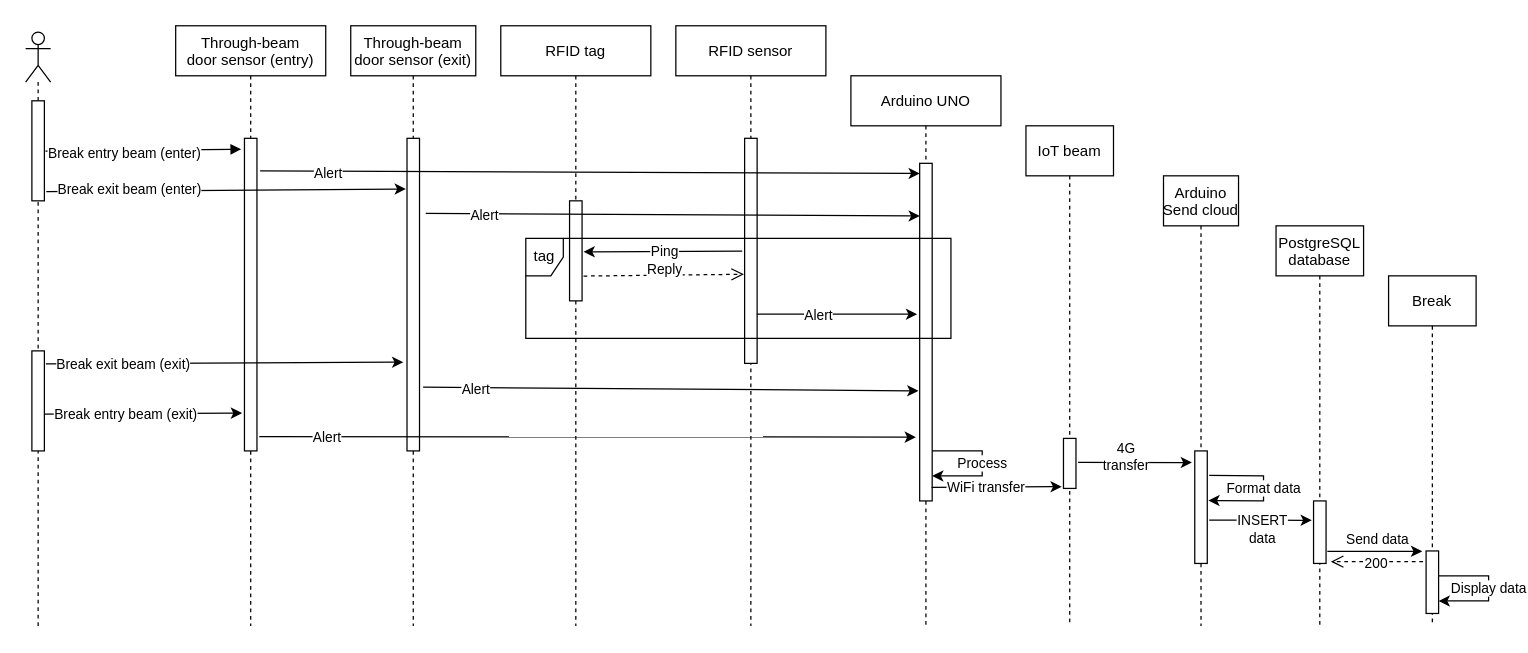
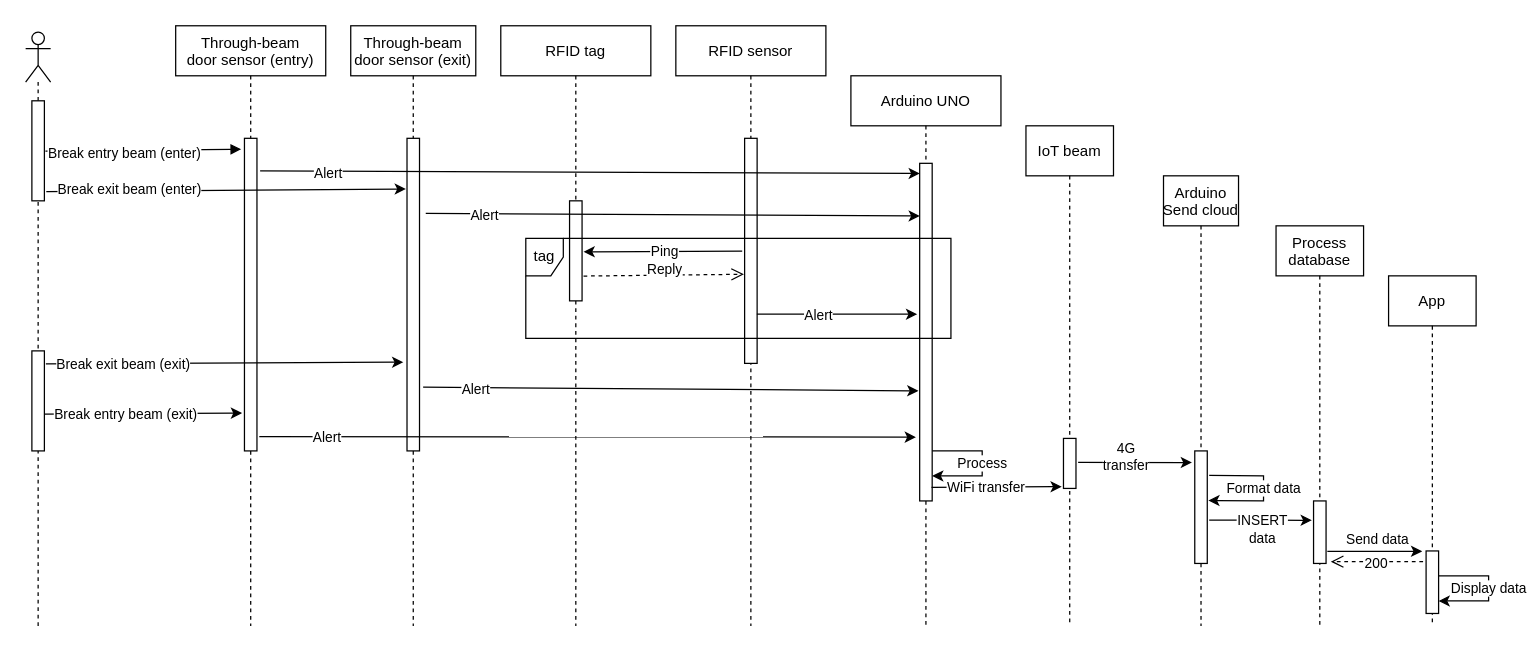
  <mxCell id="0" />
  <mxCell id="1" parent="0" />
  <mxCell id="2" value="Through-beam &#10;door sensor (entry)" style="shape=umlLifeline;perimeter=lifelinePerimeter;container=1;collapsible=0;recursiveResize=0;rounded=0;shadow=0;strokeWidth=1;" parent="1" vertex="1"><mxGeometry x="140" y="20" width="120" height="480" as="geometry" /></mxCell>
  <mxCell id="3" value="" style="points=[];perimeter=orthogonalPerimeter;rounded=0;shadow=0;strokeWidth=1;" parent="2" vertex="1"><mxGeometry x="55" y="90" width="10" height="250" as="geometry" /></mxCell>
  <mxCell id="4" value="Through-beam &#10;door sensor (exit)" style="shape=umlLifeline;perimeter=lifelinePerimeter;container=1;collapsible=0;recursiveResize=0;rounded=0;shadow=0;strokeWidth=1;" parent="1" vertex="1"><mxGeometry x="280" y="20" width="100" height="480" as="geometry" /></mxCell>
  <mxCell id="5" value="" style="points=[];perimeter=orthogonalPerimeter;rounded=0;shadow=0;strokeWidth=1;" parent="4" vertex="1"><mxGeometry x="45" y="90" width="10" height="250" as="geometry" /></mxCell>
  <mxCell id="6" value="" style="verticalAlign=bottom;endArrow=block;shadow=0;strokeWidth=1;exitX=1.083;exitY=0.502;exitDx=0;exitDy=0;exitPerimeter=0;entryX=-0.262;entryY=0.035;entryDx=0;entryDy=0;entryPerimeter=0;" parent="1" source="18" target="3" edge="1"><mxGeometry x="-0.663" relative="1" as="geometry"><mxPoint x="100" y="160" as="sourcePoint" /><mxPoint y="105" as="targetPoint" x="190" /><mxPoint as="offset" /></mxGeometry></mxCell>
  <mxCell id="7" value="Break entry beam (enter)" style="edgeLabel;html=1;align=center;verticalAlign=middle;resizable=0;points=[];" parent="6" vertex="1" connectable="0"><mxGeometry x="-0.804" y="1" relative="1" as="geometry"><mxPoint x="48" y="2" as="offset" /></mxGeometry></mxCell>
  <mxCell id="8" value="RFID sensor" style="shape=umlLifeline;perimeter=lifelinePerimeter;container=1;collapsible=0;recursiveResize=0;rounded=0;shadow=0;strokeWidth=1;" parent="1" vertex="1"><mxGeometry x="540" y="20" width="120" height="480" as="geometry" /></mxCell>
  <mxCell id="9" value="" style="points=[];perimeter=orthogonalPerimeter;rounded=0;shadow=0;strokeWidth=1;" parent="8" vertex="1"><mxGeometry x="55" y="90" width="10" height="180" as="geometry" /></mxCell>
  <mxCell id="10" value="RFID tag" style="shape=umlLifeline;perimeter=lifelinePerimeter;container=1;collapsible=0;recursiveResize=0;rounded=0;shadow=0;strokeWidth=1;" parent="1" vertex="1"><mxGeometry x="400" y="20" width="120" height="480" as="geometry" /></mxCell>
  <mxCell id="11" value="" style="points=[];perimeter=orthogonalPerimeter;rounded=0;shadow=0;strokeWidth=1;" parent="10" vertex="1"><mxGeometry x="55" y="140" width="10" height="80" as="geometry" /></mxCell>
  <mxCell id="12" value="Arduino UNO" style="shape=umlLifeline;perimeter=lifelinePerimeter;container=1;collapsible=0;recursiveResize=0;rounded=0;shadow=0;strokeWidth=1;" parent="1" vertex="1"><mxGeometry x="680" y="60" width="120" height="440" as="geometry" /></mxCell>
  <mxCell id="13" value="" style="points=[];perimeter=orthogonalPerimeter;rounded=0;shadow=0;strokeWidth=1;" parent="12" vertex="1"><mxGeometry x="55" y="70" width="10" height="270" as="geometry" /></mxCell>
  <mxCell id="14" value="tag" style="shape=umlFrame;whiteSpace=wrap;html=1;width=30;height=30;" parent="12" vertex="1"><mxGeometry x="-260" y="130" width="340" height="80" as="geometry" /></mxCell>
  <mxCell id="15" value="" style="endArrow=classic;html=1;rounded=0;" edge="1" parent="12"><mxGeometry width="50" height="50" relative="1" as="geometry"><mxPoint x="65" y="300" as="sourcePoint" /><mxPoint x="65" y="320" as="targetPoint" /><Array as="points"><mxPoint x="105" y="300" /><mxPoint x="105" y="320" /></Array></mxGeometry></mxCell>
  <mxCell id="16" value="Process" style="edgeLabel;html=1;align=center;verticalAlign=middle;resizable=0;points=[];" vertex="1" connectable="0" parent="15"><mxGeometry x="-0.023" y="-1" relative="1" as="geometry"><mxPoint as="offset" /></mxGeometry></mxCell>
  <mxCell id="17" value="" style="shape=umlLifeline;participant=umlActor;perimeter=lifelinePerimeter;whiteSpace=wrap;html=1;container=1;collapsible=0;recursiveResize=0;verticalAlign=top;spacingTop=36;outlineConnect=0;" parent="1" vertex="1"><mxGeometry x="20" y="25" width="20" height="475" as="geometry" /></mxCell>
  <mxCell id="18" value="" style="html=1;points=[];perimeter=orthogonalPerimeter;" parent="17" vertex="1"><mxGeometry x="5" y="55" width="10" height="80" as="geometry" /></mxCell>
  <mxCell id="19" value="" style="endArrow=classic;html=1;rounded=0;exitX=1.255;exitY=0.104;exitDx=0;exitDy=0;exitPerimeter=0;entryX=0.014;entryY=0.03;entryDx=0;entryDy=0;entryPerimeter=0;" parent="1" source="3" target="13" edge="1"><mxGeometry width="50" height="50" relative="1" as="geometry"><mxPoint x="360" y="210" as="sourcePoint" /><mxPoint x="680" y="130" as="targetPoint" /></mxGeometry></mxCell>
  <mxCell id="20" value="Alert" style="edgeLabel;html=1;align=center;verticalAlign=middle;resizable=0;points=[];" parent="19" vertex="1" connectable="0"><mxGeometry x="-0.846" y="-1" relative="1" as="geometry"><mxPoint x="13" as="offset" /></mxGeometry></mxCell>
  <mxCell id="21" value="" style="endArrow=classic;html=1;rounded=0;entryX=-0.09;entryY=0.162;entryDx=0;entryDy=0;entryPerimeter=0;exitX=1.152;exitY=0.907;exitDx=0;exitDy=0;exitPerimeter=0;" parent="1" source="18" target="5" edge="1"><mxGeometry width="50" height="50" relative="1" as="geometry"><mxPoint x="220" y="210" as="sourcePoint" /><mxPoint x="270" y="160" as="targetPoint" /></mxGeometry></mxCell>
  <mxCell id="22" value="Break exit beam (enter)" style="edgeLabel;html=1;align=center;verticalAlign=middle;resizable=0;points=[];" parent="21" vertex="1" connectable="0"><mxGeometry x="-0.821" y="1" relative="1" as="geometry"><mxPoint x="40" y="-1" as="offset" /></mxGeometry></mxCell>
  <mxCell id="23" value="" style="endArrow=classic;html=1;rounded=0;entryX=0.014;entryY=0.156;entryDx=0;entryDy=0;entryPerimeter=0;" parent="1" target="13" edge="1"><mxGeometry width="50" height="50" relative="1" as="geometry"><mxPoint x="340" y="170" as="sourcePoint" /><mxPoint x="670" y="331" as="targetPoint" /></mxGeometry></mxCell>
  <mxCell id="24" value="Alert" style="edgeLabel;html=1;align=center;verticalAlign=middle;resizable=0;points=[];" parent="23" vertex="1" connectable="0"><mxGeometry x="-0.764" y="-1" relative="1" as="geometry"><mxPoint as="offset" /></mxGeometry></mxCell>
  <mxCell id="25" value="" style="html=1;verticalAlign=bottom;endArrow=open;dashed=1;endSize=8;rounded=0;entryX=-0.055;entryY=0.604;entryDx=0;entryDy=0;entryPerimeter=0;exitX=1.117;exitY=0.752;exitDx=0;exitDy=0;exitPerimeter=0;" parent="1" source="11" target="9" edge="1"><mxGeometry relative="1" as="geometry"><mxPoint x="250" y="400" as="targetPoint" /><mxPoint x="130" y="400" as="sourcePoint" /></mxGeometry></mxCell>
  <mxCell id="26" value="Reply" style="edgeLabel;html=1;align=center;verticalAlign=middle;resizable=0;points=[];" parent="25" vertex="1" connectable="0"><mxGeometry x="-0.248" y="1" relative="1" as="geometry"><mxPoint x="16" y="-4" as="offset" /></mxGeometry></mxCell>
  <mxCell id="27" value="" style="endArrow=classic;html=1;rounded=0;entryX=1.117;entryY=0.51;entryDx=0;entryDy=0;entryPerimeter=0;exitX=-0.193;exitY=0.501;exitDx=0;exitDy=0;exitPerimeter=0;" parent="1" source="9" target="11" edge="1"><mxGeometry width="50" height="50" relative="1" as="geometry"><mxPoint x="360" y="210" as="sourcePoint" /><mxPoint x="410" y="160" as="targetPoint" /></mxGeometry></mxCell>
  <mxCell id="28" value="Ping" style="edgeLabel;html=1;align=center;verticalAlign=middle;resizable=0;points=[];" parent="27" vertex="1" connectable="0"><mxGeometry x="-0.688" y="1" relative="1" as="geometry"><mxPoint x="-43" y="-1" as="offset" /></mxGeometry></mxCell>
  <mxCell id="29" value="" style="endArrow=classic;html=1;rounded=0;exitX=0.979;exitY=0.781;exitDx=0;exitDy=0;exitPerimeter=0;entryX=-0.2;entryY=0.447;entryDx=0;entryDy=0;entryPerimeter=0;" parent="1" source="9" target="13" edge="1"><mxGeometry width="50" height="50" relative="1" as="geometry"><mxPoint x="360" y="210" as="sourcePoint" /><mxPoint x="670" y="248" as="targetPoint" /></mxGeometry></mxCell>
  <mxCell id="30" value="Alert" style="edgeLabel;html=1;align=center;verticalAlign=middle;resizable=0;points=[];" parent="29" vertex="1" connectable="0"><mxGeometry x="-0.239" y="-1" relative="1" as="geometry"><mxPoint as="offset" /></mxGeometry></mxCell>
  <mxCell id="31" value="" style="html=1;points=[];perimeter=orthogonalPerimeter;" parent="1" vertex="1"><mxGeometry x="25" y="280" width="10" height="80" as="geometry" /></mxCell>
  <mxCell id="32" value="" style="endArrow=classic;html=1;rounded=0;exitX=1.117;exitY=0.131;exitDx=0;exitDy=0;exitPerimeter=0;entryX=-0.297;entryY=0.716;entryDx=0;entryDy=0;entryPerimeter=0;" parent="1" source="31" target="5" edge="1"><mxGeometry width="50" height="50" relative="1" as="geometry"><mxPoint x="220" y="280" as="sourcePoint" /><mxPoint x="-30" y="290" as="targetPoint" /></mxGeometry></mxCell>
  <mxCell id="33" value="Break exit beam (exit)" style="edgeLabel;html=1;align=center;verticalAlign=middle;resizable=0;points=[];" parent="32" vertex="1" connectable="0"><mxGeometry x="-0.798" relative="1" as="geometry"><mxPoint x="32" as="offset" /></mxGeometry></mxCell>
  <mxCell id="34" value="" style="endArrow=classic;html=1;rounded=0;exitX=1.29;exitY=0.796;exitDx=0;exitDy=0;exitPerimeter=0;entryX=-0.1;entryY=0.674;entryDx=0;entryDy=0;entryPerimeter=0;" parent="1" source="5" target="13" edge="1"><mxGeometry width="50" height="50" relative="1" as="geometry"><mxPoint x="360" y="280" as="sourcePoint" /><mxPoint x="670" y="310" as="targetPoint" /></mxGeometry></mxCell>
  <mxCell id="35" value="Alert" style="edgeLabel;html=1;align=center;verticalAlign=middle;resizable=0;points=[];" parent="34" vertex="1" connectable="0"><mxGeometry x="-0.54" relative="1" as="geometry"><mxPoint x="-49" y="1" as="offset" /></mxGeometry></mxCell>
  <mxCell id="36" value="" style="endArrow=classic;html=1;rounded=0;exitX=0.979;exitY=0.631;exitDx=0;exitDy=0;exitPerimeter=0;entryX=-0.193;entryY=0.879;entryDx=0;entryDy=0;entryPerimeter=0;" parent="1" source="31" target="3" edge="1"><mxGeometry width="50" height="50" relative="1" as="geometry"><mxPoint x="220" y="280" as="sourcePoint" /><mxPoint y="330" as="targetPoint" x="190" /></mxGeometry></mxCell>
  <mxCell id="37" value="Break entry beam (exit)" style="edgeLabel;html=1;align=center;verticalAlign=middle;resizable=0;points=[];" parent="36" vertex="1" connectable="0"><mxGeometry x="-0.838" relative="1" as="geometry"><mxPoint x="52" as="offset" /></mxGeometry></mxCell>
  <mxCell id="38" value="" style="endArrow=classic;html=1;rounded=0;exitX=1.186;exitY=0.954;exitDx=0;exitDy=0;exitPerimeter=0;entryX=-0.3;entryY=0.811;entryDx=0;entryDy=0;entryPerimeter=0;" parent="1" source="3" target="13" edge="1"><mxGeometry width="50" height="50" relative="1" as="geometry"><mxPoint x="360" y="280" as="sourcePoint" /><mxPoint x="740" y="349" as="targetPoint" /></mxGeometry></mxCell>
  <mxCell id="39" value="Alert" style="edgeLabel;html=1;align=center;verticalAlign=middle;resizable=0;points=[];" parent="38" vertex="1" connectable="0"><mxGeometry x="-0.794" relative="1" as="geometry"><mxPoint as="offset" /></mxGeometry></mxCell>
  <mxCell id="40" value="IoT beam" style="shape=umlLifeline;perimeter=lifelinePerimeter;container=1;collapsible=0;recursiveResize=0;rounded=0;shadow=0;strokeWidth=1;" parent="1" vertex="1"><mxGeometry x="820" y="100" width="70" height="400" as="geometry" /></mxCell>
  <mxCell id="41" value="" style="points=[];perimeter=orthogonalPerimeter;rounded=0;shadow=0;strokeWidth=1;" parent="40" vertex="1"><mxGeometry x="30" y="250" width="10" height="40" as="geometry" /></mxCell>
  <mxCell id="42" value="Arduino &#10;Send cloud" style="shape=umlLifeline;perimeter=lifelinePerimeter;container=1;collapsible=0;recursiveResize=0;rounded=0;shadow=0;strokeWidth=1;" parent="1" vertex="1"><mxGeometry x="930" y="140" width="60" height="360" as="geometry" /></mxCell>
  <mxCell id="43" value="" style="points=[];perimeter=orthogonalPerimeter;rounded=0;shadow=0;strokeWidth=1;" parent="42" vertex="1"><mxGeometry x="25" y="220" width="10" height="90" as="geometry" /></mxCell>
  <mxCell id="44" value="" style="endArrow=classic;html=1;rounded=0;entryX=1.086;entryY=0.44;entryDx=0;entryDy=0;entryPerimeter=0;exitX=1.155;exitY=0.218;exitDx=0;exitDy=0;exitPerimeter=0;" edge="1" parent="42" source="43" target="43"><mxGeometry width="50" height="50" relative="1" as="geometry"><mxPoint x="40" y="240" as="sourcePoint" /><mxPoint x="40" y="260" as="targetPoint" /><Array as="points"><mxPoint x="80" y="240" /><mxPoint x="80" y="260" /></Array></mxGeometry></mxCell>
  <mxCell id="45" value="Format data" style="edgeLabel;html=1;align=center;verticalAlign=middle;resizable=0;points=[];" vertex="1" connectable="0" parent="44"><mxGeometry x="-0.023" y="-1" relative="1" as="geometry"><mxPoint as="offset" /></mxGeometry></mxCell>
- <mxCell id="46" value="PostgreSQL&#10;database" style="shape=umlLifeline;perimeter=lifelinePerimeter;container=1;collapsible=0;recursiveResize=0;rounded=0;shadow=0;strokeWidth=1;" parent="1" vertex="1"><mxGeometry x="1020" y="180" width="70" height="320" as="geometry" /></mxCell>
+ <mxCell id="46" value="Process&#10;database" style="shape=umlLifeline;perimeter=lifelinePerimeter;container=1;collapsible=0;recursiveResize=0;rounded=0;shadow=0;strokeWidth=1;" parent="1" vertex="1"><mxGeometry x="1020" y="180" width="70" height="320" as="geometry" /></mxCell>
  <mxCell id="47" value="" style="points=[];perimeter=orthogonalPerimeter;rounded=0;shadow=0;strokeWidth=1;" parent="46" vertex="1"><mxGeometry x="30" y="220" width="10" height="50" as="geometry" /></mxCell>
  <mxCell id="48" value="" style="endArrow=classic;html=1;rounded=0;entryX=-0.138;entryY=0.964;entryDx=0;entryDy=0;entryPerimeter=0;exitX=0.948;exitY=0.96;exitDx=0;exitDy=0;exitPerimeter=0;" parent="1" source="13" target="41" edge="1"><mxGeometry width="50" height="50" relative="1" as="geometry"><mxPoint x="750" y="389" as="sourcePoint" /><mxPoint x="810" y="360" as="targetPoint" /></mxGeometry></mxCell>
  <mxCell id="49" value="WiFi transfer" style="edgeLabel;html=1;align=center;verticalAlign=middle;resizable=0;points=[];fontSize=11;fontFamily=Helvetica;fontColor=default;" parent="48" vertex="1" connectable="0"><mxGeometry x="-0.175" relative="1" as="geometry"><mxPoint as="offset" /></mxGeometry></mxCell>
  <mxCell id="50" value="" style="endArrow=classic;html=1;rounded=0;labelBackgroundColor=default;strokeColor=default;fontFamily=Helvetica;fontSize=11;fontColor=default;shape=connector;exitX=1.172;exitY=0.481;exitDx=0;exitDy=0;exitPerimeter=0;entryX=-0.224;entryY=0.103;entryDx=0;entryDy=0;entryPerimeter=0;" parent="1" source="41" target="43" edge="1"><mxGeometry width="50" height="50" relative="1" as="geometry"><mxPoint x="500" y="260" as="sourcePoint" /><mxPoint x="900" y="430" as="targetPoint" /></mxGeometry></mxCell>
  <mxCell id="51" value="4G&lt;br&gt;transfer" style="edgeLabel;html=1;align=center;verticalAlign=middle;resizable=0;points=[];fontSize=11;fontFamily=Helvetica;fontColor=default;" parent="50" vertex="1" connectable="0"><mxGeometry x="-0.269" relative="1" as="geometry"><mxPoint x="5" y="-5" as="offset" /></mxGeometry></mxCell>
  <mxCell id="52" value="" style="endArrow=classic;html=1;rounded=0;labelBackgroundColor=default;strokeColor=default;fontFamily=Helvetica;fontSize=11;fontColor=default;shape=connector;exitX=1.155;exitY=0.616;exitDx=0;exitDy=0;exitPerimeter=0;entryX=-0.138;entryY=0.309;entryDx=0;entryDy=0;entryPerimeter=0;" parent="1" source="43" target="47" edge="1"><mxGeometry width="50" height="50" relative="1" as="geometry"><mxPoint x="500" y="250" as="sourcePoint" /><mxPoint x="1040" y="520" as="targetPoint" /></mxGeometry></mxCell>
  <mxCell id="53" value="INSERT &lt;br&gt;data" style="edgeLabel;html=1;align=center;verticalAlign=middle;resizable=0;points=[];fontSize=11;fontFamily=Helvetica;fontColor=default;" parent="52" vertex="1" connectable="0"><mxGeometry x="-0.312" relative="1" as="geometry"><mxPoint x="14" y="7" as="offset" /></mxGeometry></mxCell>
- <mxCell id="54" value="Break" style="shape=umlLifeline;perimeter=lifelinePerimeter;container=1;collapsible=0;recursiveResize=0;rounded=0;shadow=0;strokeWidth=1;" vertex="1" parent="1"><mxGeometry x="1110" y="220" width="70" height="280" as="geometry" /></mxCell>
+ <mxCell id="54" value="App" style="shape=umlLifeline;perimeter=lifelinePerimeter;container=1;collapsible=0;recursiveResize=0;rounded=0;shadow=0;strokeWidth=1;" vertex="1" parent="1"><mxGeometry x="1110" y="220" width="70" height="280" as="geometry" /></mxCell>
  <mxCell id="55" value="" style="points=[];perimeter=orthogonalPerimeter;rounded=0;shadow=0;strokeWidth=1;" vertex="1" parent="54"><mxGeometry x="30" y="220" width="10" height="50" as="geometry" /></mxCell>
  <mxCell id="56" value="" style="endArrow=classic;html=1;rounded=0;" edge="1" parent="54"><mxGeometry width="50" height="50" relative="1" as="geometry"><mxPoint x="40" y="240" as="sourcePoint" /><mxPoint x="40" y="260" as="targetPoint" /><Array as="points"><mxPoint x="80" y="240" /><mxPoint x="80" y="260" /></Array></mxGeometry></mxCell>
  <mxCell id="57" value="Display data" style="edgeLabel;html=1;align=center;verticalAlign=middle;resizable=0;points=[];" vertex="1" connectable="0" parent="56"><mxGeometry x="-0.023" y="-1" relative="1" as="geometry"><mxPoint as="offset" /></mxGeometry></mxCell>
  <mxCell id="58" value="" style="endArrow=classic;html=1;rounded=0;entryX=-0.31;entryY=0.006;entryDx=0;entryDy=0;entryPerimeter=0;exitX=1.103;exitY=0.806;exitDx=0;exitDy=0;exitPerimeter=0;" edge="1" parent="1" source="47" target="55"><mxGeometry width="50" height="50" relative="1" as="geometry"><mxPoint x="860" y="390" as="sourcePoint" /><mxPoint x="910" y="340" as="targetPoint" /></mxGeometry></mxCell>
  <mxCell id="59" value="Send data" style="edgeLabel;html=1;align=center;verticalAlign=middle;resizable=0;points=[];" vertex="1" connectable="0" parent="58"><mxGeometry x="-0.182" y="1" relative="1" as="geometry"><mxPoint x="8" y="-9" as="offset" /></mxGeometry></mxCell>
  <mxCell id="60" value="" style="html=1;verticalAlign=bottom;endArrow=open;dashed=1;endSize=8;rounded=0;entryX=1.379;entryY=0.971;entryDx=0;entryDy=0;entryPerimeter=0;exitX=-0.241;exitY=0.171;exitDx=0;exitDy=0;exitPerimeter=0;" edge="1" parent="1" source="55" target="47"><mxGeometry relative="1" as="geometry"><mxPoint x="908.28" y="560" as="targetPoint" /><mxPoint x="780" y="561.44" as="sourcePoint" /></mxGeometry></mxCell>
  <mxCell id="61" value="200" style="edgeLabel;html=1;align=center;verticalAlign=middle;resizable=0;points=[];" vertex="1" connectable="0" parent="60"><mxGeometry x="-0.248" y="1" relative="1" as="geometry"><mxPoint x="-10" as="offset" /></mxGeometry></mxCell>
